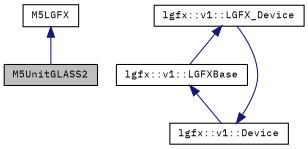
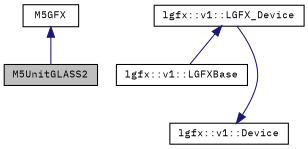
  digraph {
    fontname="IBM Plex Mono"
    node [color=black fillcolor=white fontname="IBM Plex Mono" fontsize=10 shape=record style=filled]
    edge [color=midnightblue dir=back fontname="IBM Plex Mono" fontsize=10 labelfontname=Helvetica labelfontsize=10 style=solid]
    n1 [fillcolor=grey75 fontcolor=black height=0.2 label=M5UnitGLASS2 width=0.4]
-   n2 [height=0.2 label=M5LGFX width=0.4]
+   n2 [height=0.2 label=M5GFX width=0.4]
    n3 [height=0.2 label="lgfx::v1::LGFX_Device" width=0.4]
    n4 [height=0.2 label="lgfx::v1::LGFXBase" width=0.4]
    n5 [height=0.2 label="lgfx::v1::Device" width=0.4]
    n2 -> n1
    n3 -> n4
-   n4 -> n5
    n5 -> n3
  }
